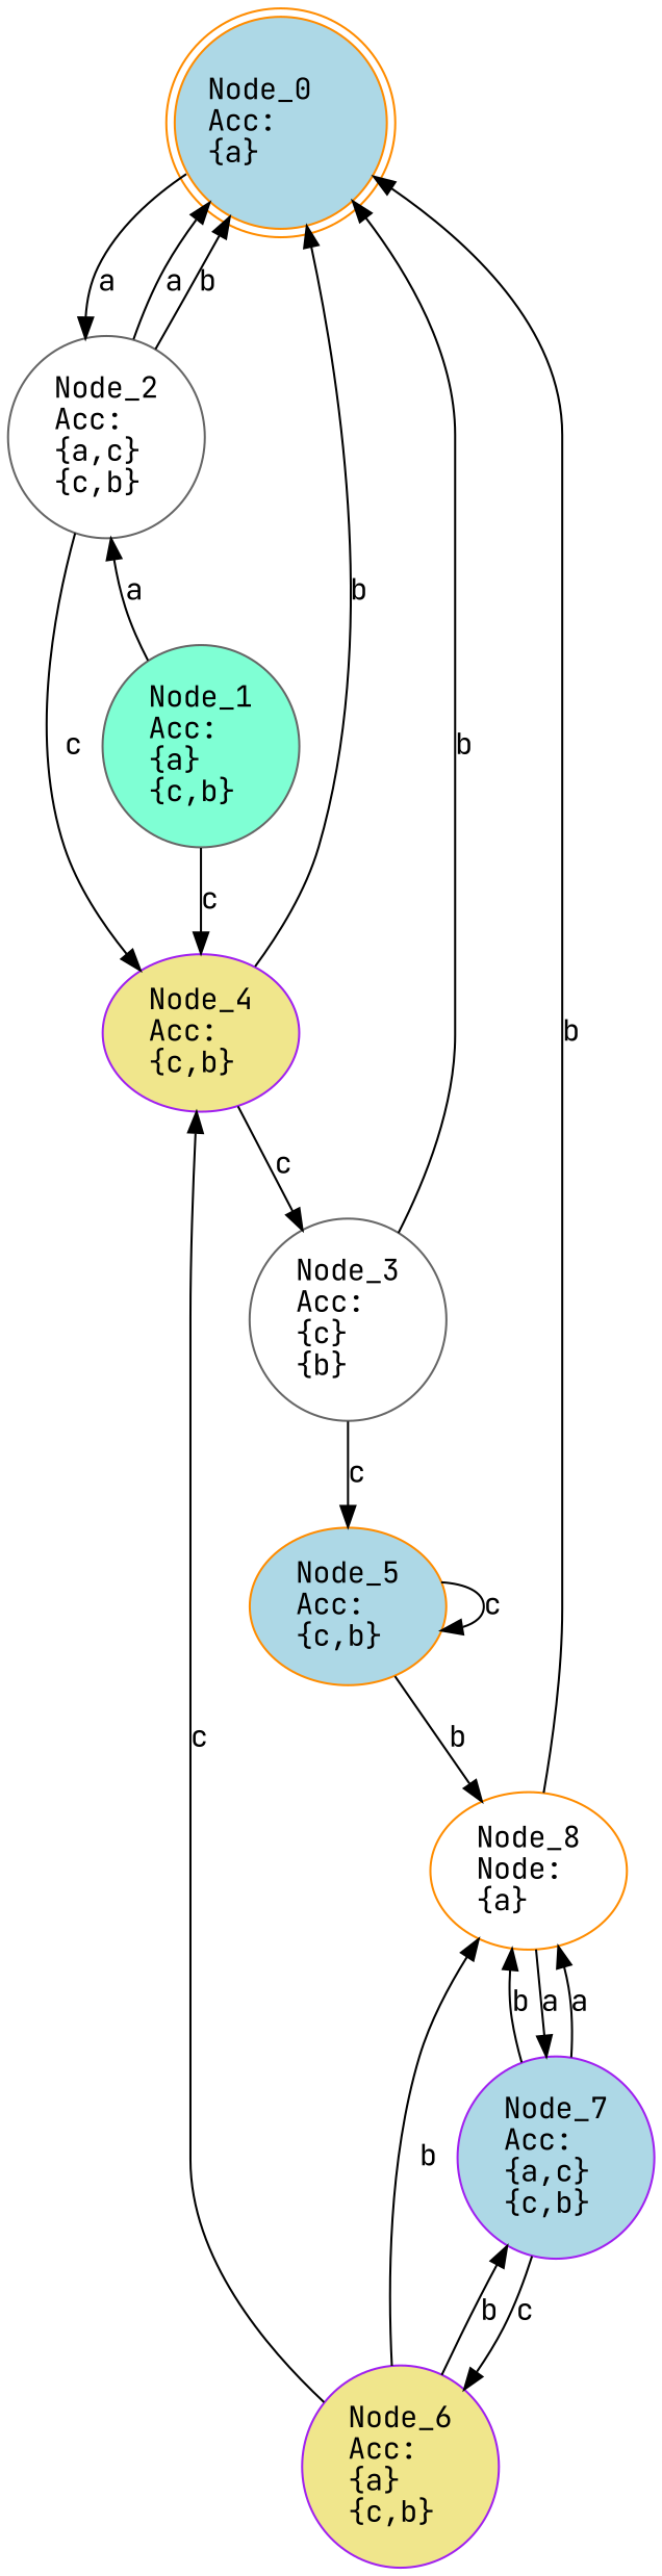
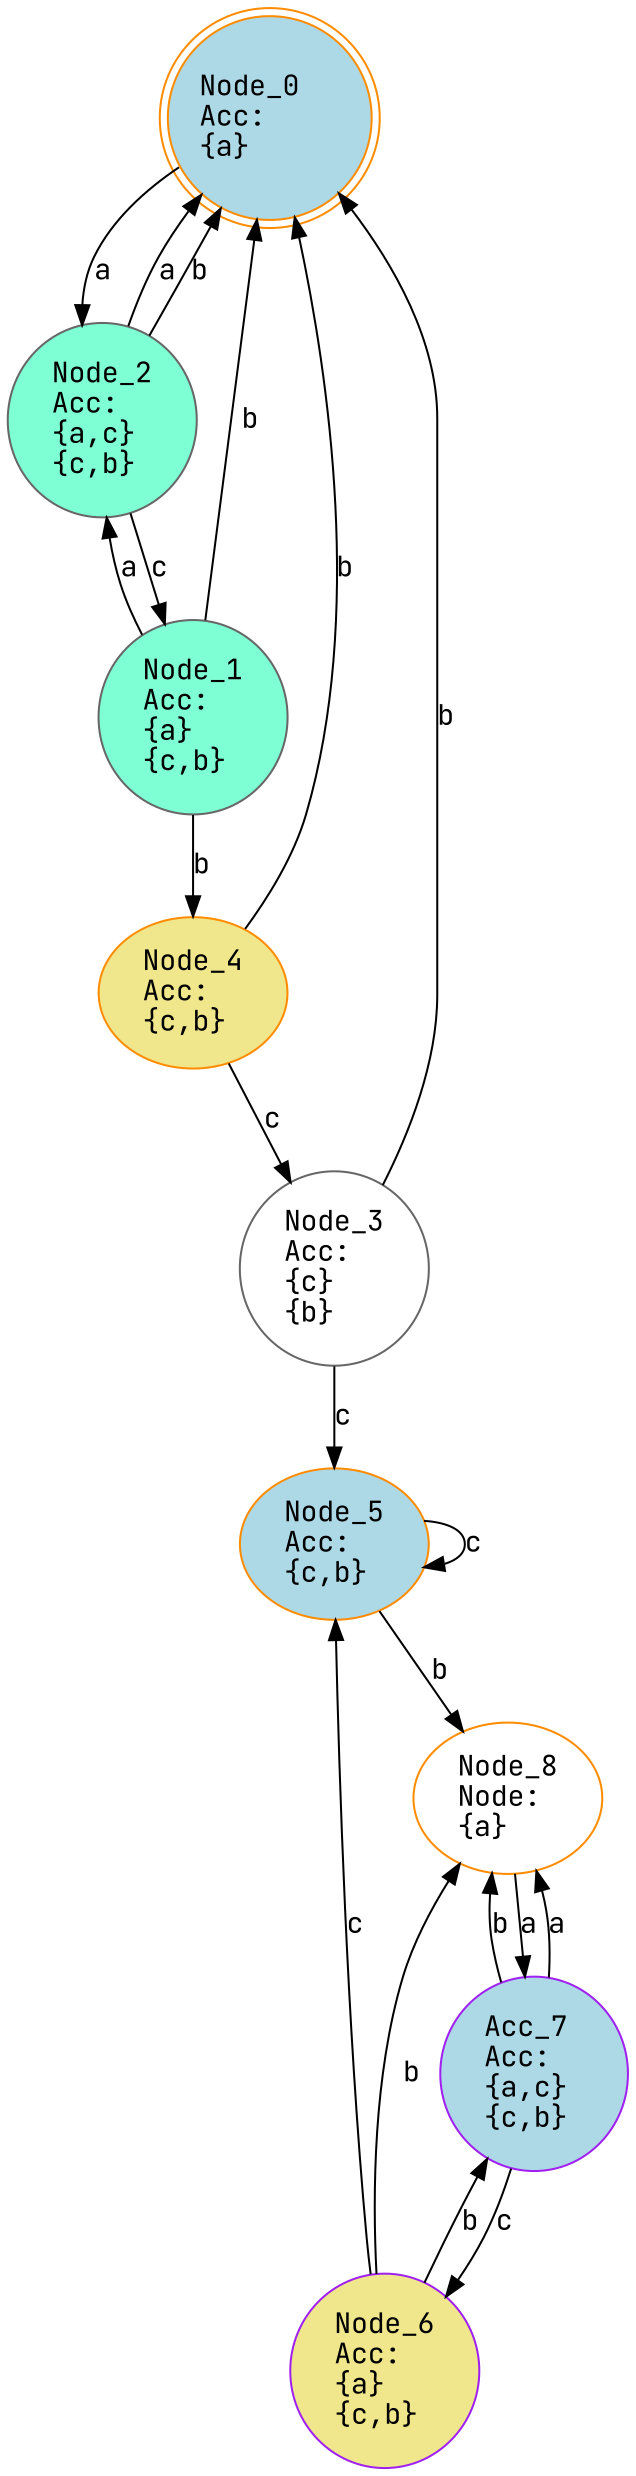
  digraph {
    fontname="JetBrains Mono"
    node [color=darkorange fillcolor=lightblue fontname="JetBrains Mono" style=filled]
    edge [fontname="JetBrains Mono"]
    n1 [label="Node_0\lAcc:\l{a}\l" shape=doublecircle]
-   n2 [color=gray40 fillcolor=white label="Node_2\lAcc:\l{a,c}\l{c,b}\l"]
+   n2 [color=gray40 fillcolor=aquamarine label="Node_2\lAcc:\l{a,c}\l{c,b}\l"]
    n3 [color=gray40 fillcolor=aquamarine label="Node_1\lAcc:\l{a}\l{c,b}\l"]
-   n4 [color=purple fillcolor=khaki label="Node_4\lAcc:\l{c,b}\l"]
+   n4 [fillcolor=khaki label="Node_4\lAcc:\l{c,b}\l"]
    n5 [color=gray40 fillcolor=white label="Node_3\lAcc:\l{c}\l{b}\l"]
    n6 [label="Node_5\lAcc:\l{c,b}\l"]
    n7 [fillcolor=white label="Node_8\lNode:\l{a}\l"]
-   n8 [color=purple label="Node_7\lAcc:\l{a,c}\l{c,b}\l"]
+   n8 [color=purple label="Acc_7\lAcc:\l{a,c}\l{c,b}\l"]
    n9 [color=purple fillcolor=khaki label="Node_6\lAcc:\l{a}\l{c,b}\l"]
    n1 -> n2 [label=a]
    n2 -> n1 [label=a]
    n2 -> n1 [label=b]
-   n2 -> n4 [label=c]
-   n7 -> n1 [label=b]
+   n2 -> n3 [label=c]
+   n3 -> n1 [label=b]
    n3 -> n2 [label=a]
-   n3 -> n4 [label=c]
+   n3 -> n4 [label=b]
    n4 -> n1 [label=b]
    n4 -> n5 [label=c]
    n5 -> n1 [label=b]
    n5 -> n6 [label=c]
    n6 -> n6 [label=c]
    n6 -> n7 [label=b]
    n7 -> n8 [label=a]
    n8 -> n7 [label=a]
    n8 -> n7 [label=b]
    n8 -> n9 [label=c]
-   n9 -> n4 [label=c]
+   n9 -> n6 [label=c]
    n9 -> n7 [label=b]
    n9 -> n8 [label=b]
  }
